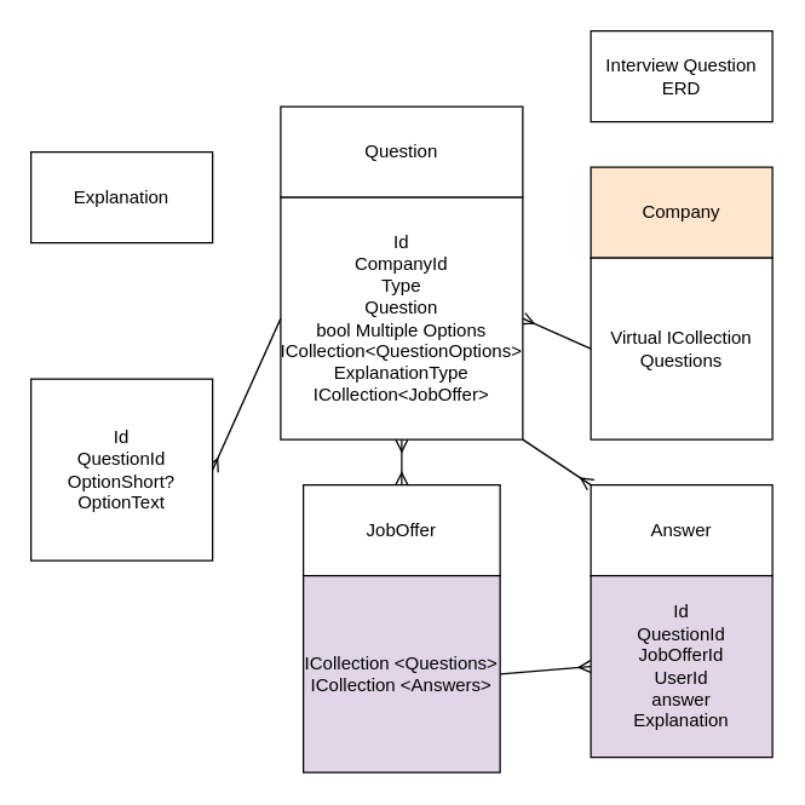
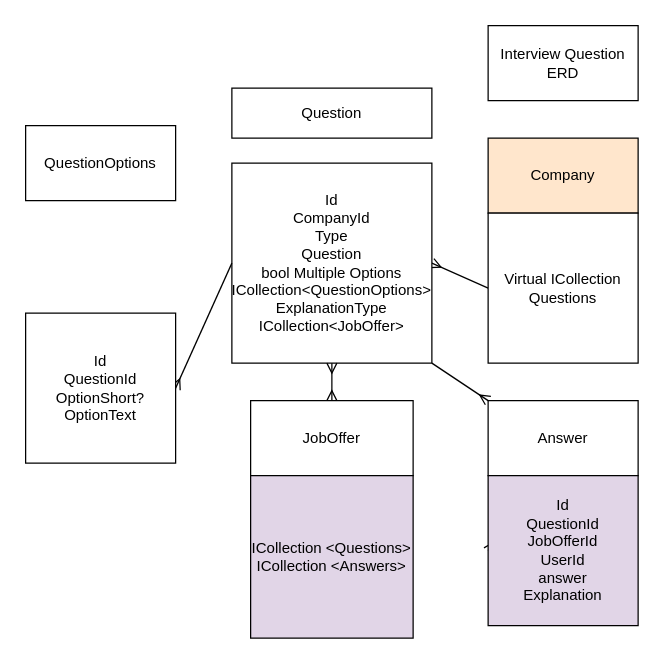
  <mxCell id="0" />
  <mxCell id="1" parent="0" />
  <mxCell id="2" value="Interview Question ERD" style="rounded=0;whiteSpace=wrap;html=1;" vertex="1" parent="1"><mxGeometry x="390" y="20" width="120" height="60" as="geometry" /></mxCell>
- <mxCell id="3" value="Question" style="rounded=0;whiteSpace=wrap;html=1;" vertex="1" parent="1"><mxGeometry x="185" y="70" width="160" height="60" as="geometry" /></mxCell>
+ <mxCell id="3" value="Question" style="rounded=0;whiteSpace=wrap;html=1;" vertex="1" parent="1"><mxGeometry x="185" y="70" width="160" height="40" as="geometry" /></mxCell>
  <mxCell id="4" style="edgeStyle=none;html=1;exitX=1;exitY=0.5;exitDx=0;exitDy=0;entryX=0;entryY=0.5;entryDx=0;entryDy=0;endArrow=none;endFill=0;startArrow=ERmany;startFill=0;" edge="1" parent="1" source="5" target="7"><mxGeometry relative="1" as="geometry" /></mxCell>
  <mxCell id="5" value="Id&lt;br&gt;CompanyId&lt;br&gt;Type&lt;br&gt;Question&lt;br&gt;bool Multiple Options&lt;br&gt;ICollection&amp;lt;QuestionOptions&amp;gt;&lt;br&gt;ExplanationType&lt;br&gt;ICollection&amp;lt;JobOffer&amp;gt;" style="whiteSpace=wrap;html=1;aspect=fixed;" vertex="1" parent="1"><mxGeometry x="185" y="130" width="160" height="160" as="geometry" /></mxCell>
  <mxCell id="6" value="Company" style="rounded=0;whiteSpace=wrap;html=1;fillColor=#ffe6cc;" vertex="1" parent="1"><mxGeometry x="390" y="110" width="120" height="60" as="geometry" /></mxCell>
  <mxCell id="7" value="Virtual ICollection Questions" style="whiteSpace=wrap;html=1;aspect=fixed;" vertex="1" parent="1"><mxGeometry x="390" y="170" width="120" height="120" as="geometry" /></mxCell>
  <mxCell id="8" style="edgeStyle=none;html=1;exitX=0.5;exitY=0;exitDx=0;exitDy=0;entryX=0.5;entryY=1;entryDx=0;entryDy=0;startArrow=ERmany;startFill=0;endArrow=ERmany;endFill=0;" edge="1" parent="1" source="9" target="5"><mxGeometry relative="1" as="geometry"><mxPoint x="255" y="300" as="sourcePoint" /></mxGeometry></mxCell>
  <mxCell id="9" value="JobOffer" style="rounded=0;whiteSpace=wrap;html=1;" vertex="1" parent="1"><mxGeometry x="200" y="320" width="130" height="60" as="geometry" /></mxCell>
  <mxCell id="10" value="ICollection &amp;lt;Questions&amp;gt;&lt;br&gt;ICollection &amp;lt;Answers&amp;gt;" style="whiteSpace=wrap;html=1;aspect=fixed;fillColor=#e1d5e7;" vertex="1" parent="1"><mxGeometry x="200" y="380" width="130" height="130" as="geometry" /></mxCell>
  <mxCell id="11" style="edgeStyle=none;html=1;exitX=0;exitY=0;exitDx=0;exitDy=0;entryX=1;entryY=1;entryDx=0;entryDy=0;startArrow=ERmany;startFill=0;endArrow=none;endFill=0;" edge="1" parent="1" source="12" target="5"><mxGeometry relative="1" as="geometry" /></mxCell>
  <mxCell id="12" value="Answer" style="rounded=0;whiteSpace=wrap;html=1;" vertex="1" parent="1"><mxGeometry x="390" y="320" width="120" height="60" as="geometry" /></mxCell>
- <mxCell id="13" style="edgeStyle=none;html=1;exitX=0;exitY=0.5;exitDx=0;exitDy=0;entryX=1;entryY=0.5;entryDx=0;entryDy=0;startArrow=ERmany;startFill=0;endArrow=none;endFill=0;" edge="1" parent="1" source="14" target="10"><mxGeometry relative="1" as="geometry" /></mxCell>
+ <mxCell id="13" style="edgeStyle=none;html=1;exitX=0;exitY=0.5;exitDx=0;exitDy=0;startArrow=ERmany;startFill=0;endArrow=none;endFill=0;" edge="1" parent="1" source="14" target="12"><mxGeometry relative="1" as="geometry" /></mxCell>
  <mxCell id="14" value="Id&lt;br&gt;QuestionId&lt;br&gt;JobOfferId&lt;br&gt;UserId&lt;br&gt;answer&lt;br&gt;Explanation" style="whiteSpace=wrap;html=1;aspect=fixed;fillColor=#e1d5e7;" vertex="1" parent="1"><mxGeometry x="390" y="380" width="120" height="120" as="geometry" /></mxCell>
- <mxCell id="15" value="Explanation" style="rounded=0;whiteSpace=wrap;html=1;" vertex="1" parent="1"><mxGeometry x="20" y="100" width="120" height="60" as="geometry" /></mxCell>
+ <mxCell id="15" value="QuestionOptions" style="rounded=0;whiteSpace=wrap;html=1;" vertex="1" parent="1"><mxGeometry x="20" y="100" width="120" height="60" as="geometry" /></mxCell>
  <mxCell id="16" style="edgeStyle=none;html=1;exitX=1;exitY=0.5;exitDx=0;exitDy=0;entryX=0;entryY=0.5;entryDx=0;entryDy=0;startArrow=ERmany;startFill=0;endArrow=none;endFill=0;" edge="1" parent="1" source="17" target="5"><mxGeometry relative="1" as="geometry" /></mxCell>
  <mxCell id="17" value="Id&lt;br&gt;QuestionId&lt;br&gt;OptionShort?&lt;br&gt;OptionText" style="whiteSpace=wrap;html=1;aspect=fixed;" vertex="1" parent="1"><mxGeometry x="20" y="250" width="120" height="120" as="geometry" /></mxCell>
